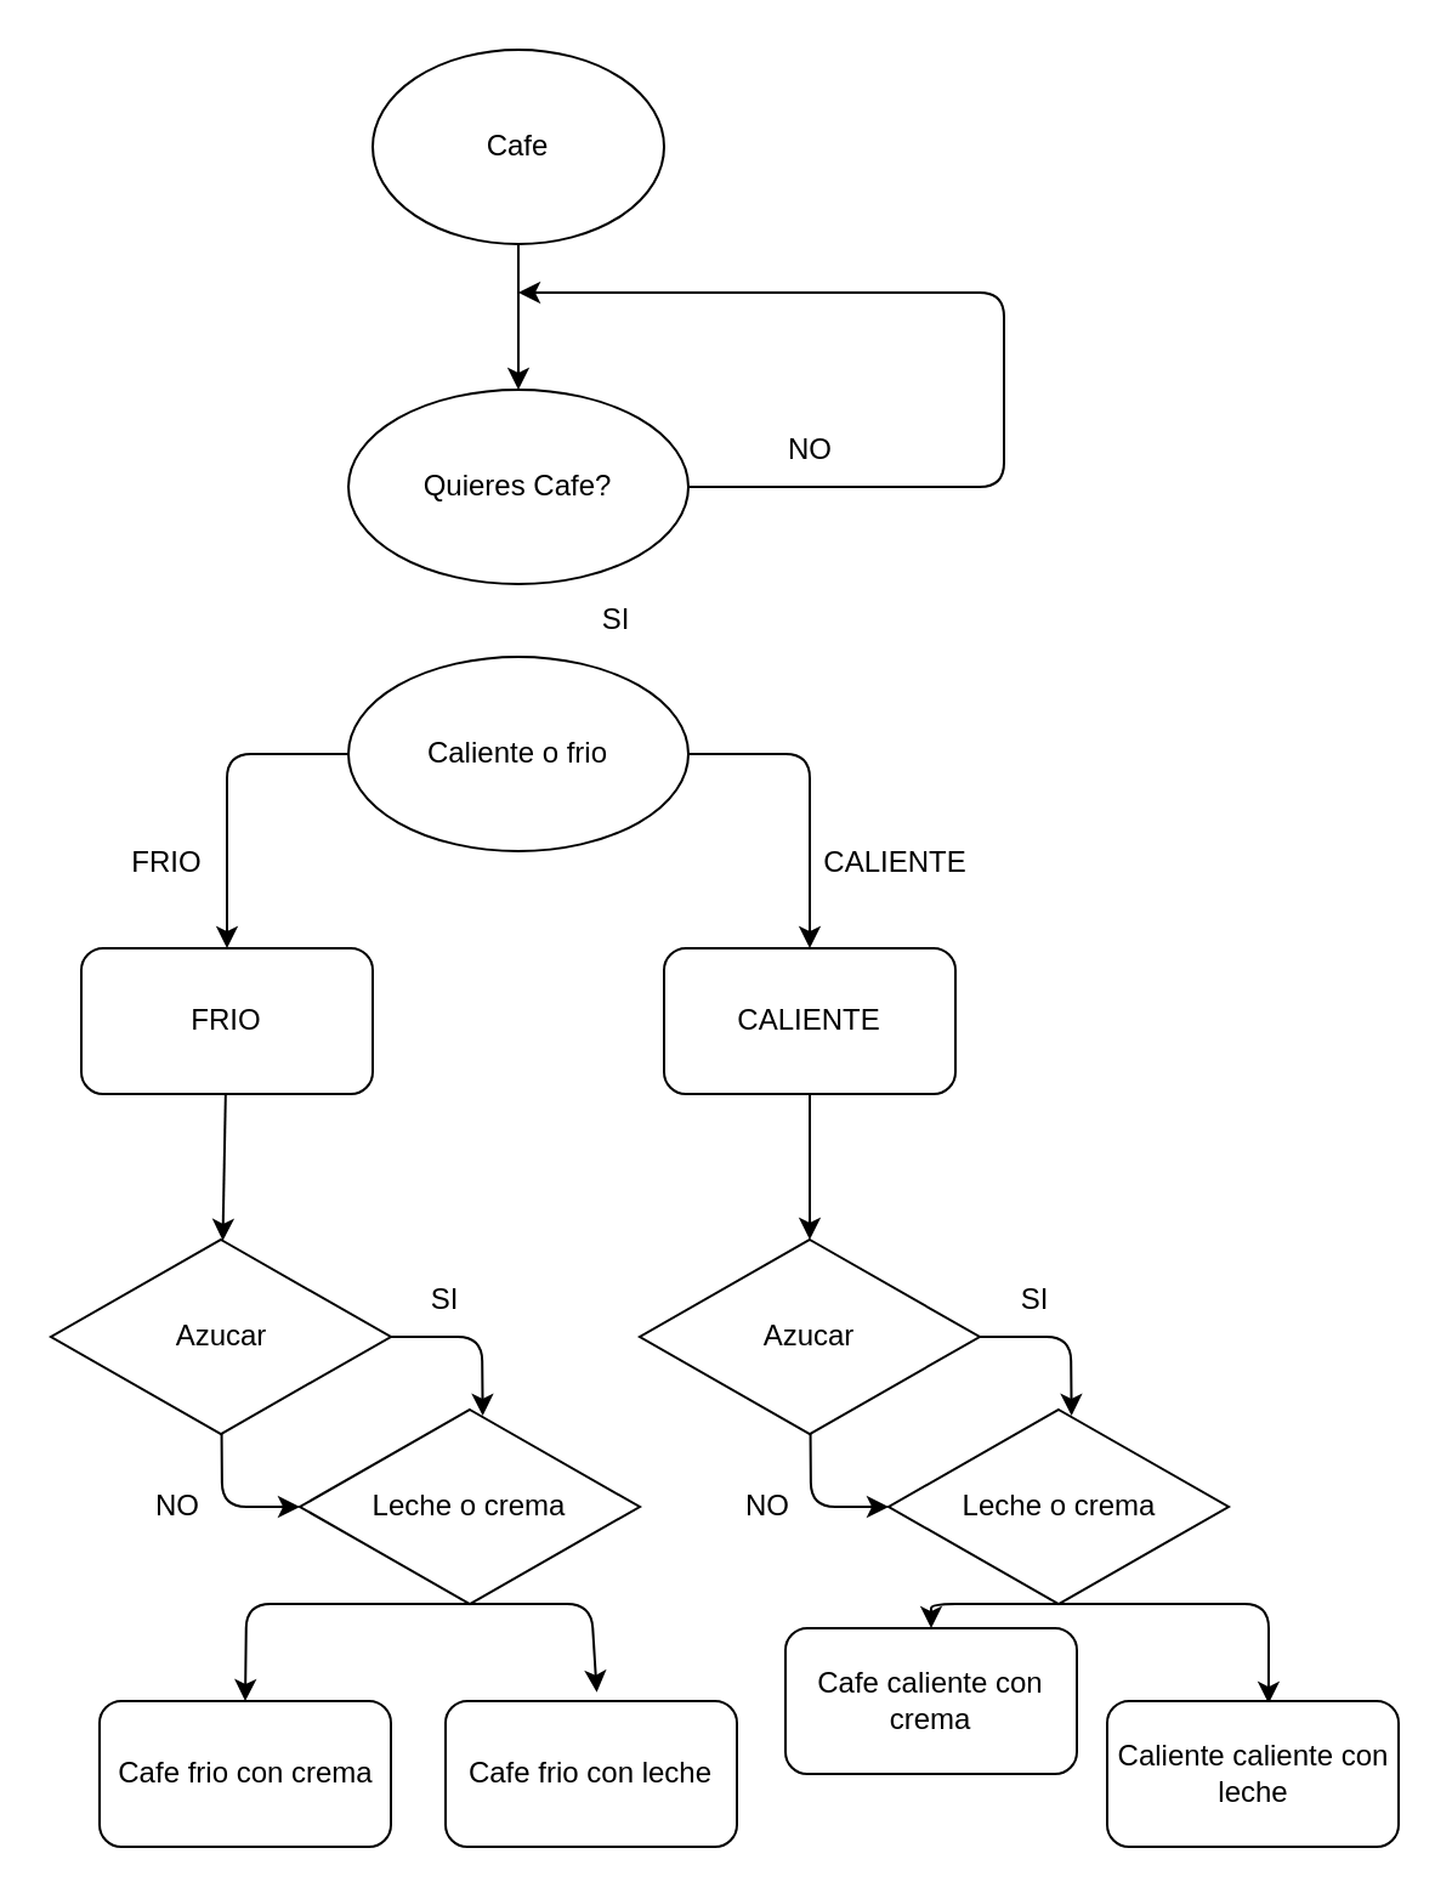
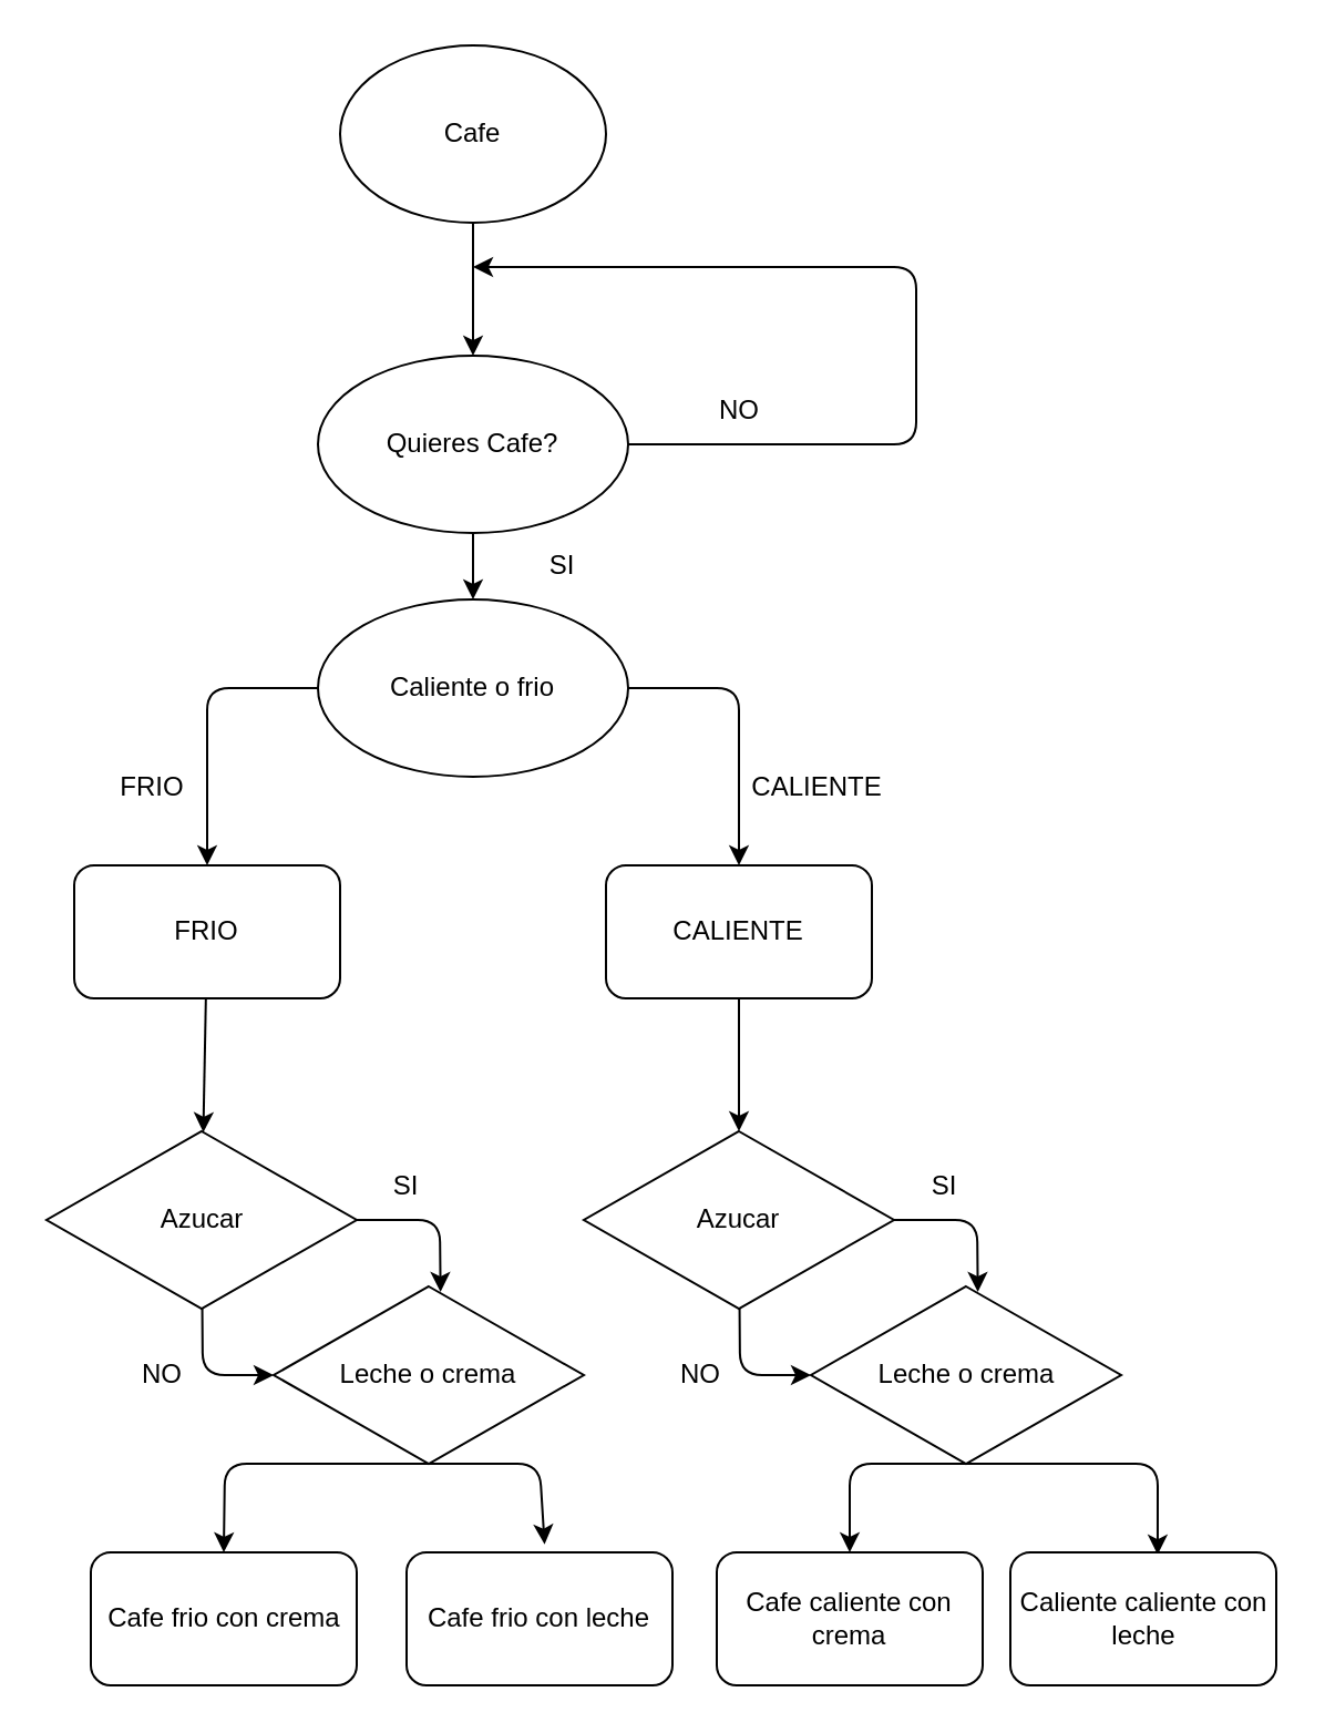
  <mxCell id="0" />
  <mxCell id="1" parent="0" />
  <mxCell id="2" value="" style="edgeStyle=none;html=1;" parent="1" source="3" target="6" edge="1"><mxGeometry relative="1" as="geometry" /></mxCell>
  <mxCell id="3" value="Cafe" style="ellipse;whiteSpace=wrap;html=1;" parent="1" vertex="1"><mxGeometry x="153" y="20" width="120" height="80" as="geometry" /></mxCell>
  <mxCell id="4" style="edgeStyle=none;html=1;" parent="1" source="6" edge="1"><mxGeometry relative="1" as="geometry"><mxPoint x="213" y="120" as="targetPoint" /><Array as="points"><mxPoint x="413" y="200" /><mxPoint x="413" y="120" /></Array></mxGeometry></mxCell>
+ <mxCell id="5" value="" style="edgeStyle=none;html=1;" parent="1" source="6" target="9" edge="1"><mxGeometry relative="1" as="geometry" /></mxCell>
  <mxCell id="6" value="Quieres Cafe?" style="ellipse;whiteSpace=wrap;html=1;labelBackgroundColor=none;" parent="1" vertex="1"><mxGeometry x="143" y="160" width="140" height="80" as="geometry" /></mxCell>
  <mxCell id="7" style="edgeStyle=none;html=1;exitX=0;exitY=0.5;exitDx=0;exitDy=0;entryX=0.5;entryY=0;entryDx=0;entryDy=0;" parent="1" source="9" target="16" edge="1"><mxGeometry relative="1" as="geometry"><Array as="points"><mxPoint x="93" y="310" /></Array></mxGeometry></mxCell>
  <mxCell id="8" style="edgeStyle=none;html=1;exitX=1;exitY=0.5;exitDx=0;exitDy=0;entryX=0.5;entryY=0;entryDx=0;entryDy=0;" parent="1" source="9" target="18" edge="1"><mxGeometry relative="1" as="geometry"><Array as="points"><mxPoint x="333" y="310" /></Array></mxGeometry></mxCell>
  <mxCell id="9" value="Caliente o frio&lt;br&gt;" style="ellipse;whiteSpace=wrap;html=1;labelBackgroundColor=none;" parent="1" vertex="1"><mxGeometry x="143" y="270" width="140" height="80" as="geometry" /></mxCell>
  <mxCell id="10" style="edgeStyle=none;html=1;exitX=1;exitY=0.5;exitDx=0;exitDy=0;entryX=0.538;entryY=0.031;entryDx=0;entryDy=0;entryPerimeter=0;" parent="1" source="12" target="23" edge="1"><mxGeometry relative="1" as="geometry"><Array as="points"><mxPoint x="198" y="550" /></Array></mxGeometry></mxCell>
  <mxCell id="11" style="edgeStyle=none;html=1;entryX=0;entryY=0.5;entryDx=0;entryDy=0;" parent="1" source="12" target="23" edge="1"><mxGeometry relative="1" as="geometry"><Array as="points"><mxPoint x="91" y="620" /></Array></mxGeometry></mxCell>
  <mxCell id="12" value="Azucar" style="rhombus;whiteSpace=wrap;html=1;labelBackgroundColor=none;rounded=0;" parent="1" vertex="1"><mxGeometry x="20.5" y="510" width="140" height="80" as="geometry" /></mxCell>
  <mxCell id="13" value="NO&lt;br&gt;" style="text;html=1;align=center;verticalAlign=middle;resizable=0;points=[];autosize=1;strokeColor=none;fillColor=none;" parent="1" vertex="1"><mxGeometry x="313" y="170" width="40" height="30" as="geometry" /></mxCell>
  <mxCell id="14" value="SI" style="text;html=1;align=center;verticalAlign=middle;resizable=0;points=[];autosize=1;strokeColor=none;fillColor=none;" parent="1" vertex="1"><mxGeometry x="238" y="240" width="30" height="30" as="geometry" /></mxCell>
  <mxCell id="15" value="" style="edgeStyle=none;html=1;" parent="1" source="16" target="12" edge="1"><mxGeometry relative="1" as="geometry" /></mxCell>
  <mxCell id="16" value="FRIO" style="rounded=1;whiteSpace=wrap;html=1;labelBackgroundColor=none;" parent="1" vertex="1"><mxGeometry x="33" y="390" width="120" height="60" as="geometry" /></mxCell>
  <mxCell id="17" value="" style="edgeStyle=none;html=1;" parent="1" source="18" target="28" edge="1"><mxGeometry relative="1" as="geometry" /></mxCell>
  <mxCell id="18" value="CALIENTE" style="rounded=1;whiteSpace=wrap;html=1;labelBackgroundColor=none;" parent="1" vertex="1"><mxGeometry x="273" y="390" width="120" height="60" as="geometry" /></mxCell>
  <mxCell id="19" value="FRIO&lt;br&gt;" style="text;html=1;align=center;verticalAlign=middle;resizable=0;points=[];autosize=1;strokeColor=none;fillColor=none;" parent="1" vertex="1"><mxGeometry x="43" y="340" width="50" height="30" as="geometry" /></mxCell>
  <mxCell id="20" value="CALIENTE" style="text;html=1;align=center;verticalAlign=middle;resizable=0;points=[];autosize=1;strokeColor=none;fillColor=none;" parent="1" vertex="1"><mxGeometry x="328" y="340" width="80" height="30" as="geometry" /></mxCell>
  <mxCell id="21" style="edgeStyle=none;html=1;entryX=0.5;entryY=0;entryDx=0;entryDy=0;exitX=0.5;exitY=1;exitDx=0;exitDy=0;" parent="1" source="23" target="34" edge="1"><mxGeometry relative="1" as="geometry"><Array as="points"><mxPoint x="101" y="660" /></Array></mxGeometry></mxCell>
  <mxCell id="22" style="edgeStyle=none;html=1;exitX=0.5;exitY=1;exitDx=0;exitDy=0;entryX=0.519;entryY=-0.061;entryDx=0;entryDy=0;entryPerimeter=0;" parent="1" source="23" target="35" edge="1"><mxGeometry relative="1" as="geometry"><Array as="points"><mxPoint x="243" y="660" /></Array></mxGeometry></mxCell>
  <mxCell id="23" value="Leche o crema" style="rhombus;whiteSpace=wrap;html=1;labelBackgroundColor=none;rounded=0;" parent="1" vertex="1"><mxGeometry x="123" y="580" width="140" height="80" as="geometry" /></mxCell>
  <mxCell id="24" value="SI&lt;br&gt;" style="text;html=1;strokeColor=none;fillColor=none;align=center;verticalAlign=middle;whiteSpace=wrap;rounded=0;labelBackgroundColor=none;" parent="1" vertex="1"><mxGeometry x="153" y="520" width="60" height="30" as="geometry" /></mxCell>
  <mxCell id="25" value="NO" style="text;html=1;strokeColor=none;fillColor=none;align=center;verticalAlign=middle;whiteSpace=wrap;rounded=0;labelBackgroundColor=none;" parent="1" vertex="1"><mxGeometry x="43" y="605" width="60" height="30" as="geometry" /></mxCell>
  <mxCell id="26" style="edgeStyle=none;html=1;exitX=1;exitY=0.5;exitDx=0;exitDy=0;entryX=0.538;entryY=0.031;entryDx=0;entryDy=0;entryPerimeter=0;" parent="1" source="28" target="31" edge="1"><mxGeometry relative="1" as="geometry"><Array as="points"><mxPoint x="440.5" y="550" /></Array></mxGeometry></mxCell>
  <mxCell id="27" style="edgeStyle=none;html=1;entryX=0;entryY=0.5;entryDx=0;entryDy=0;" parent="1" source="28" target="31" edge="1"><mxGeometry relative="1" as="geometry"><Array as="points"><mxPoint x="333.5" y="620" /></Array></mxGeometry></mxCell>
  <mxCell id="28" value="Azucar" style="rhombus;whiteSpace=wrap;html=1;labelBackgroundColor=none;rounded=0;" parent="1" vertex="1"><mxGeometry x="263" y="510" width="140" height="80" as="geometry" /></mxCell>
  <mxCell id="29" style="edgeStyle=none;html=1;exitX=0.5;exitY=1;exitDx=0;exitDy=0;entryX=0.5;entryY=0;entryDx=0;entryDy=0;" parent="1" source="31" target="36" edge="1"><mxGeometry relative="1" as="geometry"><Array as="points"><mxPoint x="383" y="660" /></Array></mxGeometry></mxCell>
  <mxCell id="30" style="edgeStyle=none;html=1;exitX=0.5;exitY=1;exitDx=0;exitDy=0;entryX=0.554;entryY=0.017;entryDx=0;entryDy=0;entryPerimeter=0;" parent="1" source="31" target="37" edge="1"><mxGeometry relative="1" as="geometry"><Array as="points"><mxPoint x="522" y="660" /></Array></mxGeometry></mxCell>
  <mxCell id="31" value="Leche o crema" style="rhombus;whiteSpace=wrap;html=1;labelBackgroundColor=none;rounded=0;" parent="1" vertex="1"><mxGeometry x="365.5" y="580" width="140" height="80" as="geometry" /></mxCell>
  <mxCell id="32" value="SI&lt;br&gt;" style="text;html=1;strokeColor=none;fillColor=none;align=center;verticalAlign=middle;whiteSpace=wrap;rounded=0;labelBackgroundColor=none;" parent="1" vertex="1"><mxGeometry x="395.5" y="520" width="60" height="30" as="geometry" /></mxCell>
  <mxCell id="33" value="NO" style="text;html=1;strokeColor=none;fillColor=none;align=center;verticalAlign=middle;whiteSpace=wrap;rounded=0;labelBackgroundColor=none;" parent="1" vertex="1"><mxGeometry x="285.5" y="605" width="60" height="30" as="geometry" /></mxCell>
  <mxCell id="34" value="Cafe frio con crema" style="rounded=1;whiteSpace=wrap;html=1;labelBackgroundColor=none;" parent="1" vertex="1"><mxGeometry x="40.5" y="700" width="120" height="60" as="geometry" /></mxCell>
  <mxCell id="35" value="Cafe frio con leche" style="rounded=1;whiteSpace=wrap;html=1;labelBackgroundColor=none;" parent="1" vertex="1"><mxGeometry x="183" y="700" width="120" height="60" as="geometry" /></mxCell>
- <mxCell id="36" value="Cafe caliente con crema" style="rounded=1;whiteSpace=wrap;html=1;labelBackgroundColor=none;" parent="1" vertex="1"><mxGeometry x="323" y="670" width="120" height="60" as="geometry" /></mxCell>
+ <mxCell id="36" value="Cafe caliente con crema" style="rounded=1;whiteSpace=wrap;html=1;labelBackgroundColor=none;" parent="1" vertex="1"><mxGeometry x="323" y="700" width="120" height="60" as="geometry" /></mxCell>
  <mxCell id="37" value="Caliente caliente con leche" style="rounded=1;whiteSpace=wrap;html=1;labelBackgroundColor=none;" parent="1" vertex="1"><mxGeometry x="455.5" y="700" width="120" height="60" as="geometry" /></mxCell>
